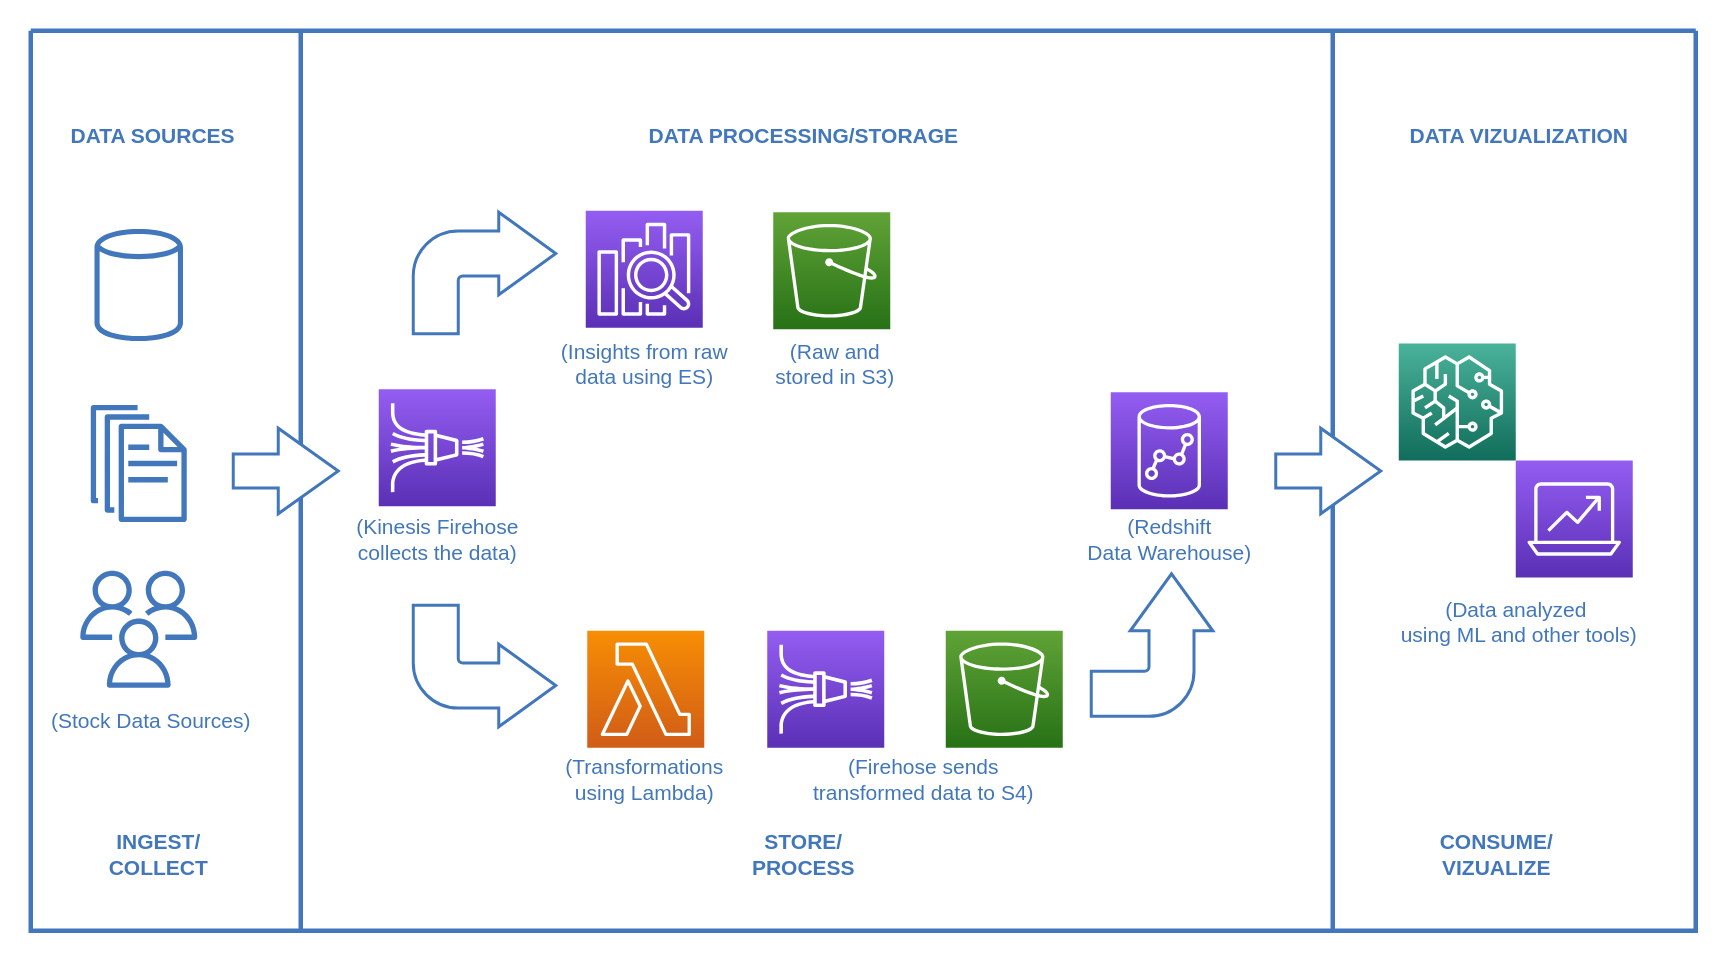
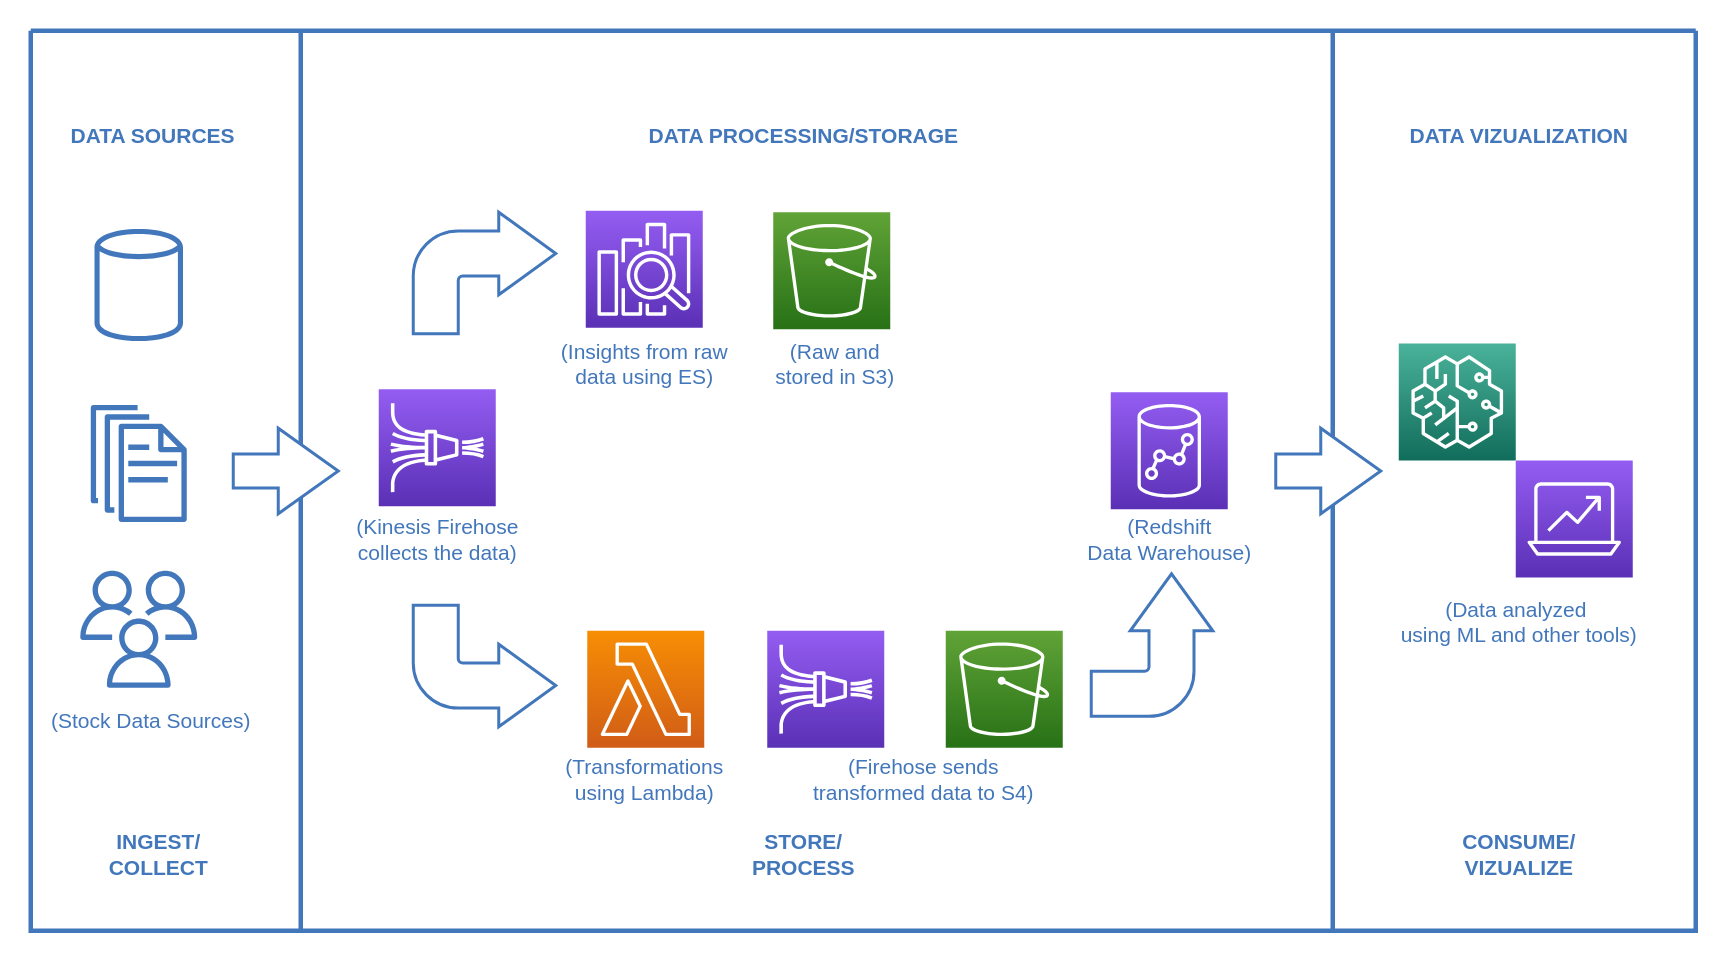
  <mxCell id="0" />
  <mxCell id="1" parent="0" />
  <mxCell id="2" value="" style="swimlane;shadow=0;strokeColor=#4277BB;fillColor=#ffffff;fontColor=none;align=right;startSize=0;collapsible=0;noLabel=1;strokeWidth=3;" parent="1" vertex="1"><mxGeometry x="20" y="20" width="1110" height="600" as="geometry" /></mxCell>
  <mxCell id="3" value="&lt;font color=&quot;#4277bb&quot; style=&quot;font-size: 14px;&quot;&gt;&lt;b style=&quot;&quot;&gt;DATA SOURCES&lt;/b&gt;&lt;/font&gt;" style="text;html=1;align=left;verticalAlign=middle;resizable=0;points=[];autosize=1;strokeColor=none;fillColor=none;" vertex="1" parent="2"><mxGeometry x="25" y="60" width="120" height="20" as="geometry" /></mxCell>
  <mxCell id="4" value="" style="sketch=0;points=[[0,0,0],[0.25,0,0],[0.5,0,0],[0.75,0,0],[1,0,0],[0,1,0],[0.25,1,0],[0.5,1,0],[0.75,1,0],[1,1,0],[0,0.25,0],[0,0.5,0],[0,0.75,0],[1,0.25,0],[1,0.5,0],[1,0.75,0]];outlineConnect=0;fontColor=#232F3E;gradientColor=#60A337;gradientDirection=north;fillColor=#277116;strokeColor=#ffffff;dashed=0;verticalLabelPosition=bottom;verticalAlign=top;align=center;html=1;fontSize=12;fontStyle=0;aspect=fixed;shape=mxgraph.aws4.resourceIcon;resIcon=mxgraph.aws4.s3;" vertex="1" parent="2"><mxGeometry x="610" y="400" width="78" height="78" as="geometry" /></mxCell>
  <mxCell id="5" value="" style="sketch=0;points=[[0,0,0],[0.25,0,0],[0.5,0,0],[0.75,0,0],[1,0,0],[0,1,0],[0.25,1,0],[0.5,1,0],[0.75,1,0],[1,1,0],[0,0.25,0],[0,0.5,0],[0,0.75,0],[1,0.25,0],[1,0.5,0],[1,0.75,0]];outlineConnect=0;fontColor=#232F3E;gradientColor=#945DF2;gradientDirection=north;fillColor=#5A30B5;strokeColor=#ffffff;dashed=0;verticalLabelPosition=bottom;verticalAlign=top;align=center;html=1;fontSize=12;fontStyle=0;aspect=fixed;shape=mxgraph.aws4.resourceIcon;resIcon=mxgraph.aws4.kinesis_data_firehose;" vertex="1" parent="2"><mxGeometry x="232" y="239" width="78" height="78" as="geometry" /></mxCell>
  <mxCell id="6" value="" style="sketch=0;points=[[0,0,0],[0.25,0,0],[0.5,0,0],[0.75,0,0],[1,0,0],[0,1,0],[0.25,1,0],[0.5,1,0],[0.75,1,0],[1,1,0],[0,0.25,0],[0,0.5,0],[0,0.75,0],[1,0.25,0],[1,0.5,0],[1,0.75,0]];outlineConnect=0;fontColor=#232F3E;gradientColor=#945DF2;gradientDirection=north;fillColor=#5A30B5;strokeColor=#ffffff;dashed=0;verticalLabelPosition=bottom;verticalAlign=top;align=center;html=1;fontSize=12;fontStyle=0;aspect=fixed;shape=mxgraph.aws4.resourceIcon;resIcon=mxgraph.aws4.redshift;" vertex="1" parent="2"><mxGeometry x="720" y="241" width="78" height="78" as="geometry" /></mxCell>
  <mxCell id="7" value="" style="sketch=0;points=[[0,0,0],[0.25,0,0],[0.5,0,0],[0.75,0,0],[1,0,0],[0,1,0],[0.25,1,0],[0.5,1,0],[0.75,1,0],[1,1,0],[0,0.25,0],[0,0.5,0],[0,0.75,0],[1,0.25,0],[1,0.5,0],[1,0.75,0]];outlineConnect=0;fontColor=#232F3E;gradientColor=#60A337;gradientDirection=north;fillColor=#277116;strokeColor=#ffffff;dashed=0;verticalLabelPosition=bottom;verticalAlign=top;align=center;html=1;fontSize=12;fontStyle=0;aspect=fixed;shape=mxgraph.aws4.resourceIcon;resIcon=mxgraph.aws4.s3;" vertex="1" parent="2"><mxGeometry x="495" y="121" width="78" height="78" as="geometry" /></mxCell>
  <mxCell id="8" value="" style="sketch=0;points=[[0,0,0],[0.25,0,0],[0.5,0,0],[0.75,0,0],[1,0,0],[0,1,0],[0.25,1,0],[0.5,1,0],[0.75,1,0],[1,1,0],[0,0.25,0],[0,0.5,0],[0,0.75,0],[1,0.25,0],[1,0.5,0],[1,0.75,0]];outlineConnect=0;fontColor=#232F3E;gradientColor=#F78E04;gradientDirection=north;fillColor=#D05C17;strokeColor=#ffffff;dashed=0;verticalLabelPosition=bottom;verticalAlign=top;align=center;html=1;fontSize=12;fontStyle=0;aspect=fixed;shape=mxgraph.aws4.resourceIcon;resIcon=mxgraph.aws4.lambda;" vertex="1" parent="2"><mxGeometry x="371" y="400" width="78" height="78" as="geometry" /></mxCell>
  <mxCell id="9" value="" style="sketch=0;outlineConnect=0;fontColor=#232F3E;gradientColor=none;fillColor=#4277BB;strokeColor=none;dashed=0;verticalLabelPosition=bottom;verticalAlign=top;align=center;html=1;fontSize=12;fontStyle=0;aspect=fixed;pointerEvents=1;shape=mxgraph.aws4.documents;" vertex="1" parent="2"><mxGeometry x="40" y="249.5" width="64" height="78" as="geometry" /></mxCell>
  <mxCell id="10" value="" style="html=1;shadow=0;dashed=0;align=center;verticalAlign=middle;shape=mxgraph.arrows2.bendArrow;dy=15;dx=38;notch=0;arrowHead=55;rounded=1;fontSize=14;fontColor=#0066CC;rotation=-180;flipH=1;strokeColor=#4277BB;strokeWidth=2;" vertex="1" parent="2"><mxGeometry x="255" y="383" width="95" height="81" as="geometry" /></mxCell>
  <mxCell id="11" value="" style="html=1;shadow=0;dashed=0;align=center;verticalAlign=middle;shape=mxgraph.arrows2.bendArrow;dy=15;dx=38;notch=0;arrowHead=55;rounded=1;fontSize=14;fontColor=#0066CC;rotation=-180;flipH=1;flipV=1;strokeColor=#4277BB;strokeWidth=2;" vertex="1" parent="2"><mxGeometry x="255" y="121" width="95" height="81" as="geometry" /></mxCell>
  <mxCell id="12" value="" style="sketch=0;points=[[0,0,0],[0.25,0,0],[0.5,0,0],[0.75,0,0],[1,0,0],[0,1,0],[0.25,1,0],[0.5,1,0],[0.75,1,0],[1,1,0],[0,0.25,0],[0,0.5,0],[0,0.75,0],[1,0.25,0],[1,0.5,0],[1,0.75,0]];outlineConnect=0;fontColor=#232F3E;gradientColor=#4AB29A;gradientDirection=north;fillColor=#116D5B;strokeColor=#ffffff;dashed=0;verticalLabelPosition=bottom;verticalAlign=top;align=center;html=1;fontSize=12;fontStyle=0;aspect=fixed;shape=mxgraph.aws4.resourceIcon;resIcon=mxgraph.aws4.sagemaker;" vertex="1" parent="2"><mxGeometry x="912" y="208.5" width="78" height="78" as="geometry" /></mxCell>
  <mxCell id="13" value="" style="sketch=0;points=[[0,0,0],[0.25,0,0],[0.5,0,0],[0.75,0,0],[1,0,0],[0,1,0],[0.25,1,0],[0.5,1,0],[0.75,1,0],[1,1,0],[0,0.25,0],[0,0.5,0],[0,0.75,0],[1,0.25,0],[1,0.5,0],[1,0.75,0]];outlineConnect=0;fontColor=#232F3E;gradientColor=#945DF2;gradientDirection=north;fillColor=#5A30B5;strokeColor=#ffffff;dashed=0;verticalLabelPosition=bottom;verticalAlign=top;align=center;html=1;fontSize=12;fontStyle=0;aspect=fixed;shape=mxgraph.aws4.resourceIcon;resIcon=mxgraph.aws4.kinesis_data_firehose;" vertex="1" parent="2"><mxGeometry x="491" y="400" width="78" height="78" as="geometry" /></mxCell>
  <mxCell id="14" value="" style="sketch=0;points=[[0,0,0],[0.25,0,0],[0.5,0,0],[0.75,0,0],[1,0,0],[0,1,0],[0.25,1,0],[0.5,1,0],[0.75,1,0],[1,1,0],[0,0.25,0],[0,0.5,0],[0,0.75,0],[1,0.25,0],[1,0.5,0],[1,0.75,0]];outlineConnect=0;fontColor=#232F3E;gradientColor=#945DF2;gradientDirection=north;fillColor=#5A30B5;strokeColor=#ffffff;dashed=0;verticalLabelPosition=bottom;verticalAlign=top;align=center;html=1;fontSize=12;fontStyle=0;aspect=fixed;shape=mxgraph.aws4.resourceIcon;resIcon=mxgraph.aws4.analytics;" vertex="1" parent="2"><mxGeometry x="990" y="286.5" width="78" height="78" as="geometry" /></mxCell>
  <mxCell id="15" value="&lt;b&gt;&lt;font color=&quot;#4277bb&quot;&gt;INGEST/&lt;br&gt;COLLECT&lt;/font&gt;&lt;/b&gt;" style="text;html=1;align=center;verticalAlign=middle;resizable=0;points=[];autosize=1;strokeColor=none;fillColor=none;fontSize=14;fontColor=#0066CC;" vertex="1" parent="2"><mxGeometry x="45" y="529" width="80" height="40" as="geometry" /></mxCell>
- <mxCell id="16" value="&lt;b&gt;&lt;font color=&quot;#4277bb&quot;&gt;CONSUME/&lt;br&gt;VIZUALIZE&lt;/font&gt;&lt;/b&gt;" style="text;html=1;align=center;verticalAlign=middle;resizable=0;points=[];autosize=1;strokeColor=none;fillColor=none;fontSize=14;fontColor=#0066CC;" vertex="1" parent="2"><mxGeometry x="932" y="529" width="90" height="40" as="geometry" /></mxCell>
+ <mxCell id="16" value="&lt;b&gt;&lt;font color=&quot;#4277bb&quot;&gt;CONSUME/&lt;br&gt;VIZUALIZE&lt;/font&gt;&lt;/b&gt;" style="text;html=1;align=center;verticalAlign=middle;resizable=0;points=[];autosize=1;strokeColor=none;fillColor=none;fontSize=14;fontColor=#0066CC;" vertex="1" parent="2"><mxGeometry x="947" y="529" width="90" height="40" as="geometry" /></mxCell>
  <mxCell id="17" value="&lt;b&gt;&lt;font color=&quot;#4277bb&quot;&gt;STORE/&lt;br&gt;PROCESS&lt;/font&gt;&lt;/b&gt;" style="text;html=1;align=center;verticalAlign=middle;resizable=0;points=[];autosize=1;strokeColor=none;fillColor=none;fontSize=14;fontColor=#0066CC;" vertex="1" parent="2"><mxGeometry x="475" y="529" width="80" height="40" as="geometry" /></mxCell>
  <mxCell id="18" value="" style="sketch=0;points=[[0,0,0],[0.25,0,0],[0.5,0,0],[0.75,0,0],[1,0,0],[0,1,0],[0.25,1,0],[0.5,1,0],[0.75,1,0],[1,1,0],[0,0.25,0],[0,0.5,0],[0,0.75,0],[1,0.25,0],[1,0.5,0],[1,0.75,0]];outlineConnect=0;fontColor=#232F3E;gradientColor=#945DF2;gradientDirection=north;fillColor=#5A30B5;strokeColor=#ffffff;dashed=0;verticalLabelPosition=bottom;verticalAlign=top;align=center;html=1;fontSize=12;fontStyle=0;aspect=fixed;shape=mxgraph.aws4.resourceIcon;resIcon=mxgraph.aws4.elasticsearch_service;" vertex="1" parent="2"><mxGeometry x="370" y="120" width="78" height="78" as="geometry" /></mxCell>
  <mxCell id="19" value="" style="html=1;shadow=0;dashed=0;align=center;verticalAlign=middle;shape=mxgraph.arrows2.bendArrow;dy=15;dx=38;notch=0;arrowHead=55;rounded=1;fontSize=14;fontColor=#0066CC;rotation=90;flipH=1;strokeColor=#4277BB;strokeWidth=2;" vertex="1" parent="2"><mxGeometry x="700" y="369" width="95" height="81" as="geometry" /></mxCell>
  <mxCell id="20" value="" style="line;strokeWidth=3;direction=south;html=1;fontSize=14;fontColor=#0066CC;strokeColor=#4277BB;" vertex="1" parent="2"><mxGeometry x="175" width="10" height="600" as="geometry" /></mxCell>
  <mxCell id="21" value="" style="line;strokeWidth=3;direction=south;html=1;fontSize=14;fontColor=#0066CC;strokeColor=#4277BB;" vertex="1" parent="2"><mxGeometry x="863" y="1" width="10" height="599" as="geometry" /></mxCell>
  <mxCell id="22" value="" style="html=1;shadow=0;dashed=0;align=center;verticalAlign=middle;shape=mxgraph.arrows2.arrow;dy=0.6;dx=40;notch=0;fontSize=14;fontColor=#0066CC;strokeColor=#4277BB;strokeWidth=2;" vertex="1" parent="2"><mxGeometry x="135" y="265" width="70" height="57" as="geometry" /></mxCell>
  <mxCell id="23" value="" style="sketch=0;outlineConnect=0;fontColor=#232F3E;gradientColor=none;fillColor=#4277BB;strokeColor=none;dashed=0;verticalLabelPosition=bottom;verticalAlign=top;align=center;html=1;fontSize=12;fontStyle=0;aspect=fixed;pointerEvents=1;shape=mxgraph.aws4.generic_database;" vertex="1" parent="2"><mxGeometry x="42.5" y="130.5" width="59" height="78" as="geometry" /></mxCell>
  <mxCell id="24" value="" style="sketch=0;outlineConnect=0;fontColor=#232F3E;gradientColor=none;fillColor=#4277BB;strokeColor=none;dashed=0;verticalLabelPosition=bottom;verticalAlign=top;align=center;html=1;fontSize=12;fontStyle=0;aspect=fixed;pointerEvents=1;shape=mxgraph.aws4.users;" vertex="1" parent="2"><mxGeometry x="33" y="360" width="78" height="78" as="geometry" /></mxCell>
  <mxCell id="25" value="&lt;b&gt;&lt;font color=&quot;#4277bb&quot;&gt;DATA VIZUALIZATION&lt;/font&gt;&lt;/b&gt;" style="text;html=1;align=center;verticalAlign=middle;resizable=0;points=[];autosize=1;strokeColor=none;fillColor=none;fontSize=14;fontColor=#0066CC;" vertex="1" parent="2"><mxGeometry x="912" y="60" width="160" height="20" as="geometry" /></mxCell>
  <mxCell id="26" value="&lt;b&gt;&lt;font color=&quot;#4277bb&quot;&gt;DATA PROCESSING/STORAGE&lt;/font&gt;&lt;/b&gt;" style="text;html=1;align=center;verticalAlign=middle;resizable=0;points=[];autosize=1;strokeColor=none;fillColor=none;fontSize=14;fontColor=#0066CC;" vertex="1" parent="2"><mxGeometry x="405" y="60" width="220" height="20" as="geometry" /></mxCell>
  <mxCell id="27" value="&lt;font color=&quot;#4277bb&quot;&gt;(Insights from raw &lt;br&gt;data using ES)&lt;/font&gt;" style="text;html=1;align=center;verticalAlign=middle;resizable=0;points=[];autosize=1;strokeColor=none;fillColor=none;fontSize=14;fontColor=#0066CC;" vertex="1" parent="2"><mxGeometry x="344" y="202" width="130" height="40" as="geometry" /></mxCell>
  <mxCell id="28" value="&lt;font color=&quot;#4277bb&quot;&gt;(Raw and &lt;br&gt;stored in S3)&lt;/font&gt;" style="text;html=1;align=center;verticalAlign=middle;resizable=0;points=[];autosize=1;strokeColor=none;fillColor=none;fontSize=14;fontColor=#0066CC;" vertex="1" parent="2"><mxGeometry x="491" y="202" width="90" height="40" as="geometry" /></mxCell>
  <mxCell id="29" value="&lt;font color=&quot;#4277bb&quot;&gt;(Transformations&lt;br&gt;using Lambda)&lt;/font&gt;" style="text;html=1;align=center;verticalAlign=middle;resizable=0;points=[];autosize=1;strokeColor=none;fillColor=none;fontSize=14;fontColor=#0066CC;" vertex="1" parent="2"><mxGeometry x="349" y="479" width="120" height="40" as="geometry" /></mxCell>
  <mxCell id="30" value="" style="html=1;shadow=0;dashed=0;align=center;verticalAlign=middle;shape=mxgraph.arrows2.arrow;dy=0.6;dx=40;notch=0;fontSize=14;fontColor=#0066CC;strokeColor=#4277BB;strokeWidth=2;" vertex="1" parent="2"><mxGeometry x="830" y="265" width="70" height="57" as="geometry" /></mxCell>
  <mxCell id="31" value="(Redshift &lt;br&gt;Data Warehouse)" style="text;html=1;align=center;verticalAlign=middle;resizable=0;points=[];autosize=1;strokeColor=none;fillColor=none;fontSize=14;fontColor=#4277BB;" vertex="1" parent="2"><mxGeometry x="699" y="319" width="120" height="40" as="geometry" /></mxCell>
  <mxCell id="32" value="(Kinesis Firehose&lt;br&gt;collects the data)" style="text;html=1;align=center;verticalAlign=middle;resizable=0;points=[];autosize=1;strokeColor=none;fillColor=none;fontSize=14;fontColor=#4277BB;" vertex="1" parent="2"><mxGeometry x="211" y="319" width="120" height="40" as="geometry" /></mxCell>
  <mxCell id="33" value="(Firehose sends&lt;br&gt;transformed data to S4)" style="text;html=1;align=center;verticalAlign=middle;resizable=0;points=[];autosize=1;strokeColor=none;fillColor=none;fontSize=14;fontColor=#4277BB;" vertex="1" parent="2"><mxGeometry x="515" y="479" width="160" height="40" as="geometry" /></mxCell>
  <mxCell id="34" value="(Data analyzed&amp;nbsp;&lt;br&gt;using ML and other tools)" style="text;html=1;align=center;verticalAlign=middle;resizable=0;points=[];autosize=1;strokeColor=none;fillColor=none;fontSize=14;fontColor=#4277BB;" vertex="1" parent="2"><mxGeometry x="907" y="374" width="170" height="40" as="geometry" /></mxCell>
  <mxCell id="35" value="&lt;font color=&quot;#4277bb&quot;&gt;(Stock Data Sources)&lt;/font&gt;" style="text;html=1;align=center;verticalAlign=middle;resizable=0;points=[];autosize=1;strokeColor=none;fillColor=none;fontSize=14;fontColor=#0066CC;" vertex="1" parent="1"><mxGeometry x="25" y="470" width="150" height="20" as="geometry" /></mxCell>
